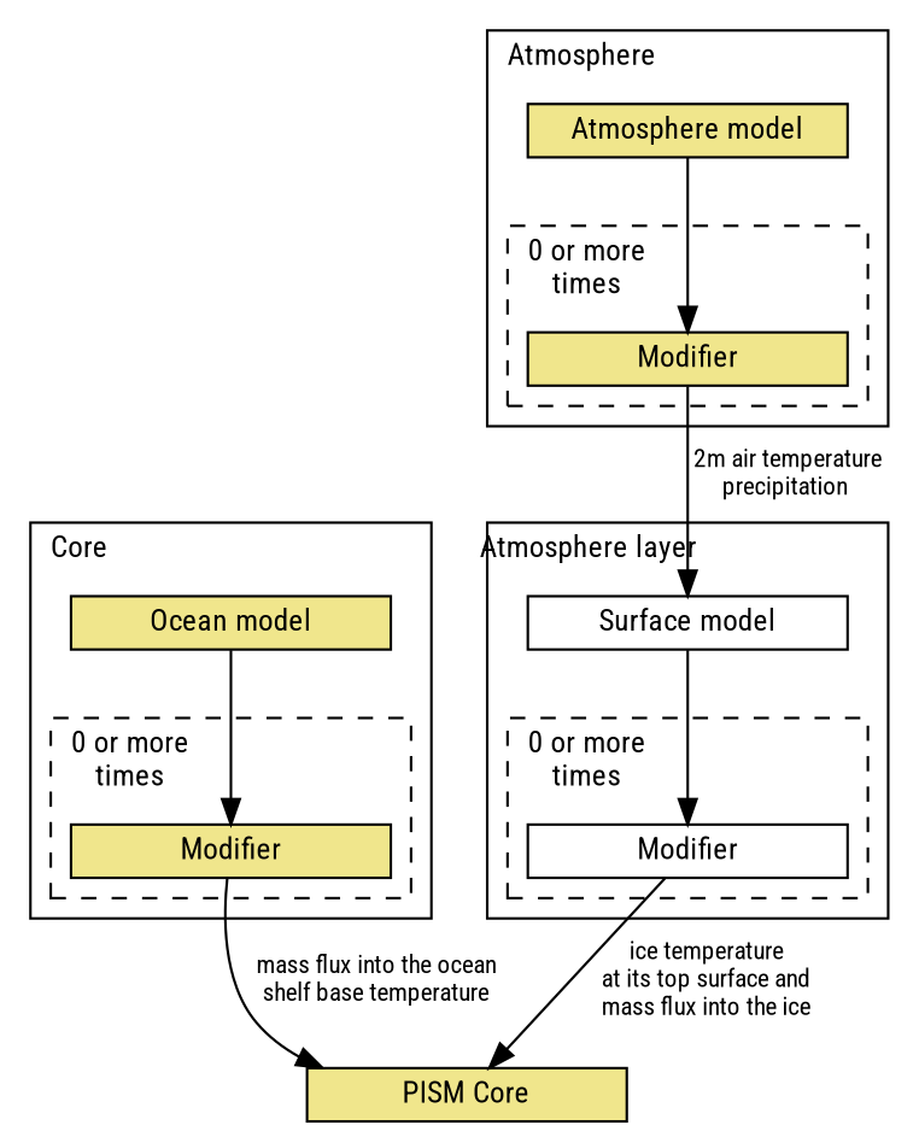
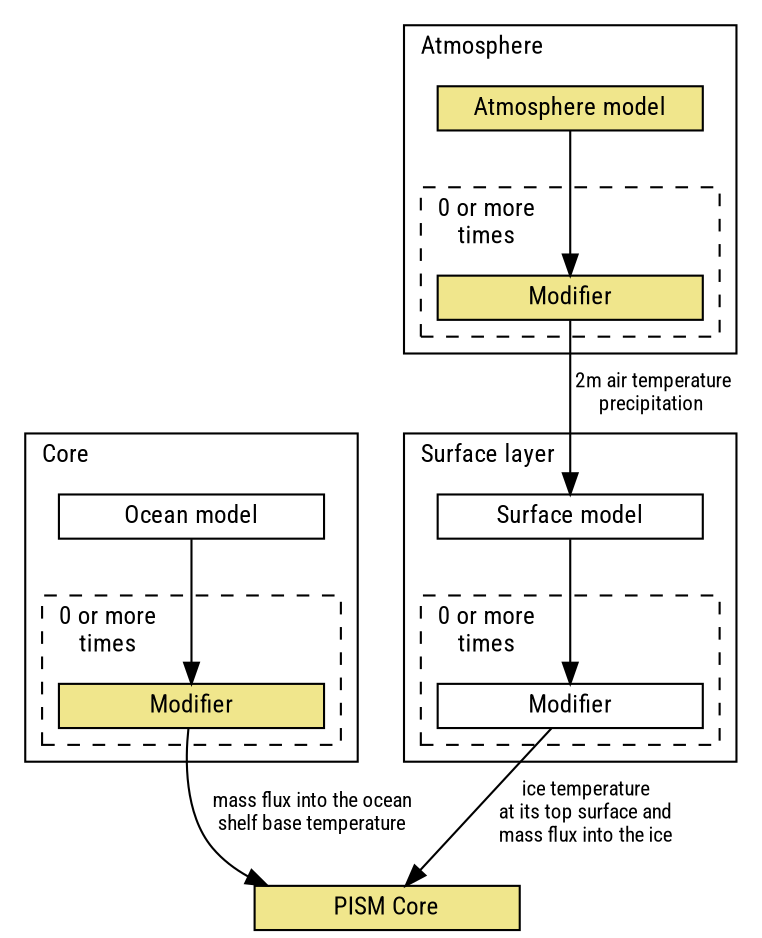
  digraph {
    fontname="Roboto Condensed"
    fontsize=12
    nodesep=0.75
    node [fillcolor=khaki fontname="Roboto Condensed" fontsize=12 shape=box style=filled]
    edge [fontname="Roboto Condensed" fontsize=10]
    n1 [height=0.25 label=Modifier width=1.75]
    n2 [height=0.25 label="Atmosphere model" width=1.75]
    n3 [fillcolor=white height=0.25 label=Modifier width=1.75]
    n4 [fillcolor=white height=0.25 label="Surface model" width=1.75]
    n5 [height=0.25 label=Modifier width=1.75]
-   n6 [height=0.25 label="Ocean model" width=1.75]
+   n6 [fillcolor=white height=0.25 label="Ocean model" width=1.75]
    n7 [height=0.25 label="PISM Core" rank=min width=1.75]
    subgraph cluster_1 {
      label=Atmosphere
      labeljust=l
      n2
      subgraph cluster_2 {
        label="0 or more\ntimes"
        labeljust=l
        style=dashed
        n1
      }
    }
    subgraph cluster_3 {
-     label="Atmosphere layer"
+     label="Surface layer"
      labeljust=l
      n4
      subgraph cluster_4 {
        label="0 or more\ntimes"
        labeljust=l
        style=dashed
        n3
      }
    }
    subgraph cluster_5 {
      label=Core
      labeljust=l
      n6
      subgraph cluster_6 {
        label="0 or more\ntimes"
        labeljust=l
        style=dashed
        n5
      }
    }
    n1 -> n4 [label=" 2m air temperature\nprecipitation"]
    n2 -> n1 [fontsize=12]
    n3 -> n7 [label="ice temperature\nat its top surface and\nmass flux into the ice"]
    n4 -> n3 [fontsize=12]
    n5 -> n7 [label="mass flux into the ocean\nshelf base temperature"]
    n6 -> n5 [fontsize=12]
  }
